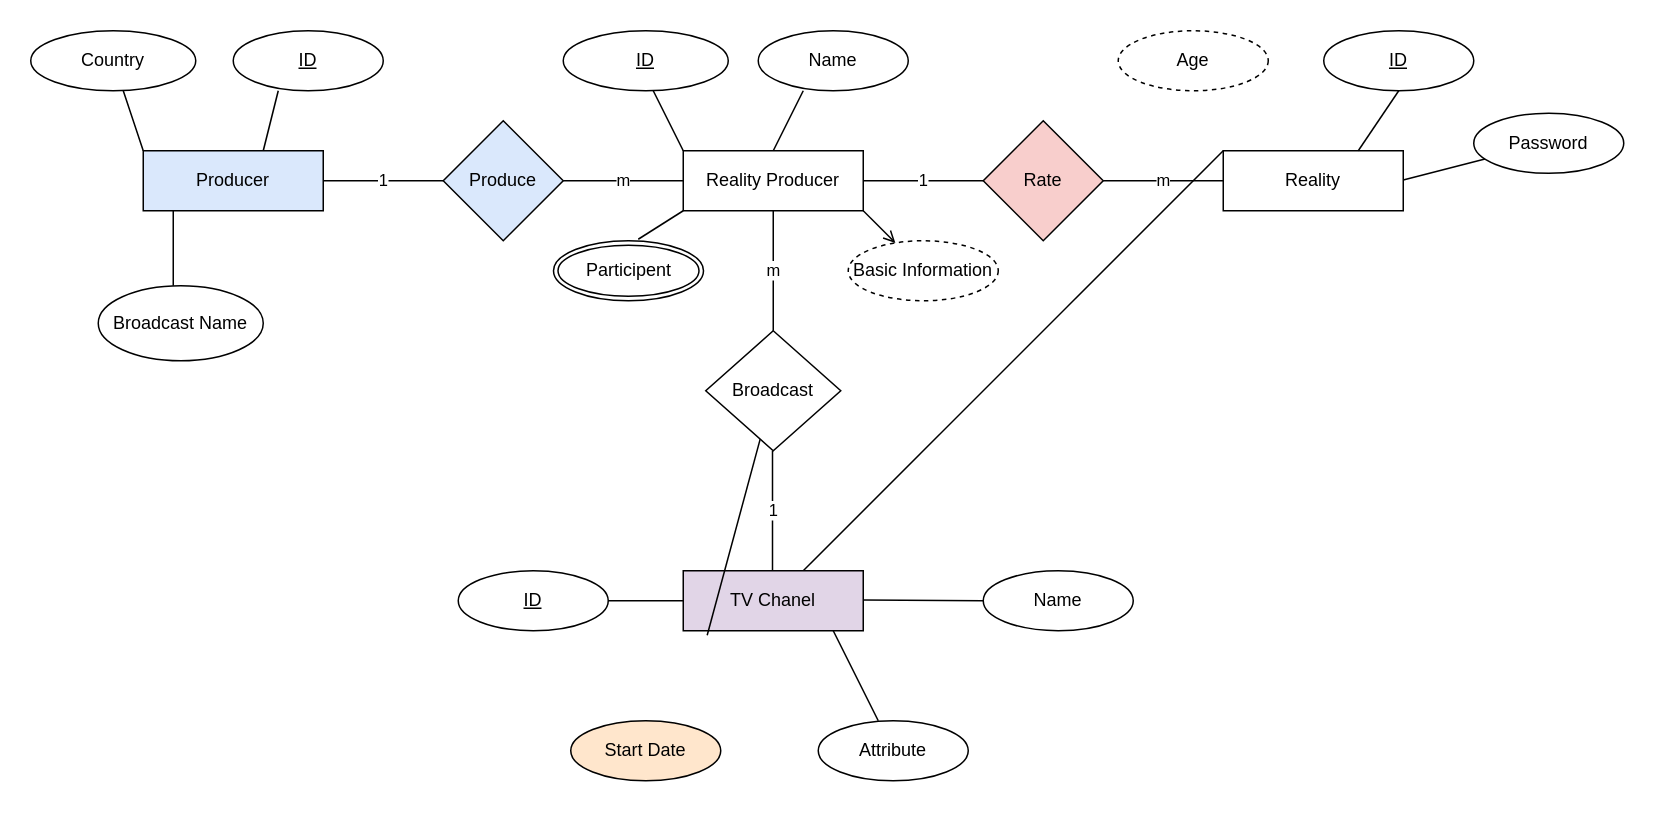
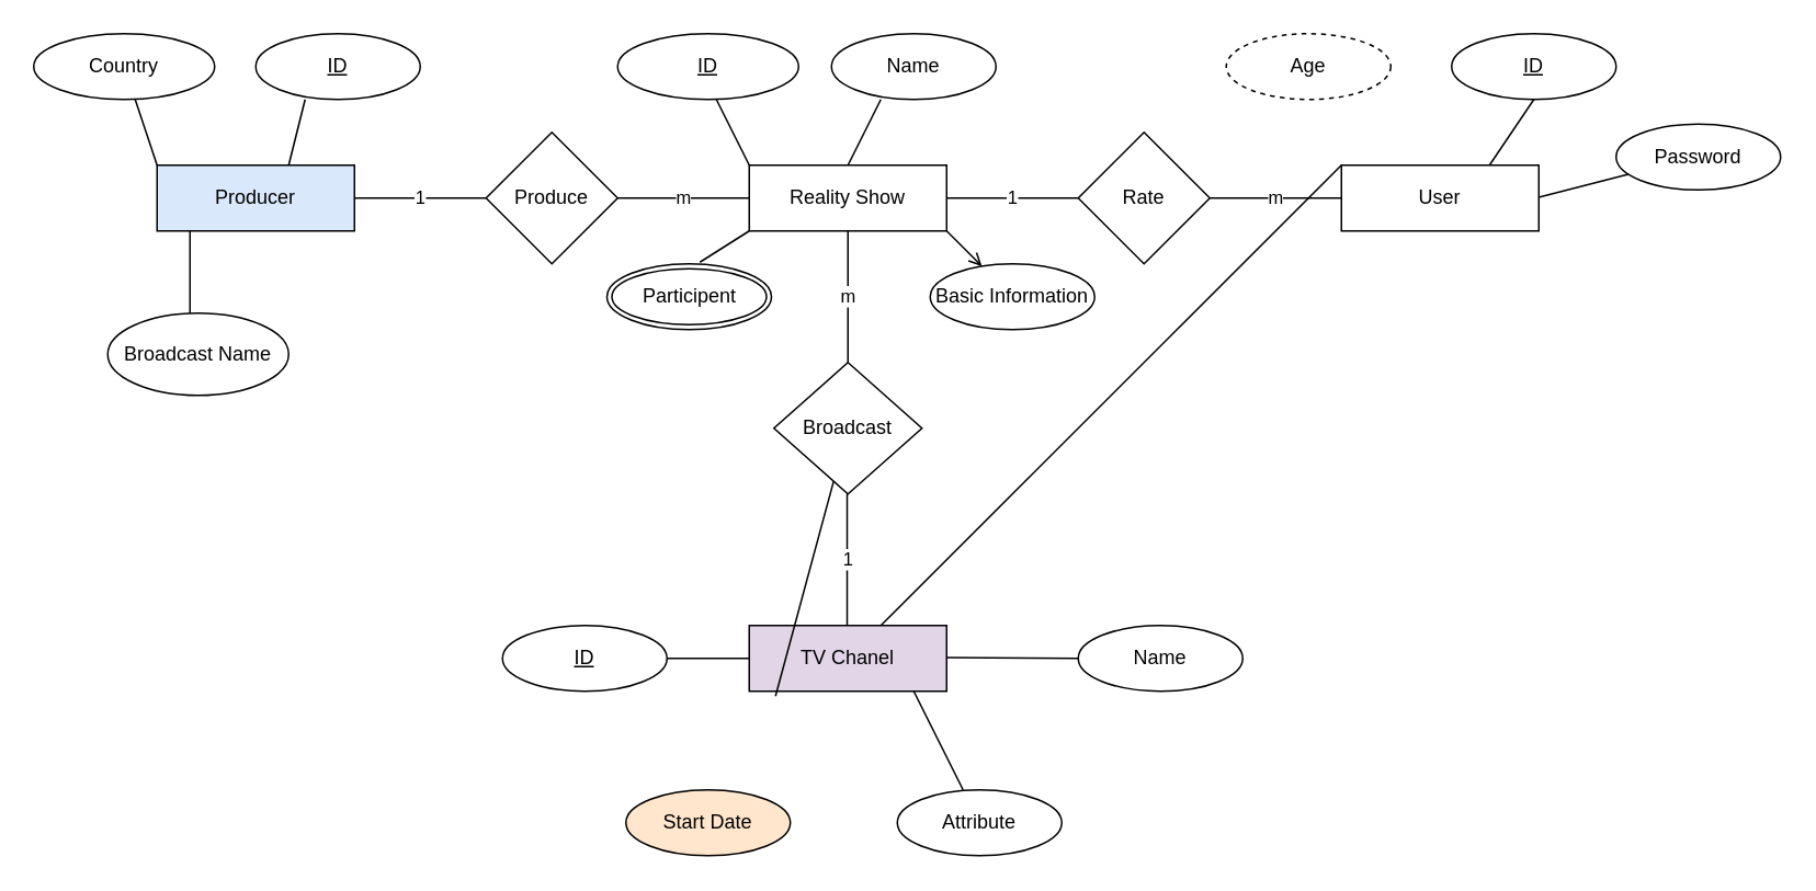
  <mxCell id="0" />
  <mxCell id="1" parent="0" />
  <mxCell id="2" value="Producer" style="rounded=0;whiteSpace=wrap;html=1;fillColor=#dae8fc;" parent="1" vertex="1"><mxGeometry x="95" y="100" width="120" height="40" as="geometry" /></mxCell>
  <mxCell id="3" value="" style="endArrow=none;html=1;rounded=0;" parent="1" target="4" edge="1"><mxGeometry width="50" height="50" relative="1" as="geometry"><mxPoint x="95" y="100" as="sourcePoint" /><mxPoint x="95" y="60" as="targetPoint" /></mxGeometry></mxCell>
  <mxCell id="4" value="Country" style="ellipse;whiteSpace=wrap;html=1;" parent="1" vertex="1"><mxGeometry x="20" y="20" width="110" height="40" as="geometry" /></mxCell>
  <mxCell id="5" value="" style="endArrow=none;html=1;rounded=0;" parent="1" edge="1"><mxGeometry width="50" height="50" relative="1" as="geometry"><mxPoint x="175" y="100" as="sourcePoint" /><mxPoint x="185" y="60" as="targetPoint" /></mxGeometry></mxCell>
  <mxCell id="6" value="&lt;u&gt;ID&lt;/u&gt;" style="ellipse;whiteSpace=wrap;html=1;" parent="1" vertex="1"><mxGeometry x="155" y="20" width="100" height="40" as="geometry" /></mxCell>
  <mxCell id="7" value="" style="endArrow=none;html=1;rounded=0;" parent="1" edge="1"><mxGeometry width="50" height="50" relative="1" as="geometry"><mxPoint x="115" y="140" as="sourcePoint" /><mxPoint x="115" y="190" as="targetPoint" /></mxGeometry></mxCell>
  <mxCell id="8" value="Broadcast Name" style="ellipse;whiteSpace=wrap;html=1;" parent="1" vertex="1"><mxGeometry x="65" y="190" width="110" height="50" as="geometry" /></mxCell>
  <mxCell id="9" value="1" style="endArrow=none;html=1;rounded=0;" parent="1" edge="1"><mxGeometry width="50" height="50" relative="1" as="geometry"><mxPoint x="215" y="120" as="sourcePoint" /><mxPoint x="295" y="120" as="targetPoint" /></mxGeometry></mxCell>
- <mxCell id="10" value="Produce" style="rhombus;whiteSpace=wrap;html=1;fillColor=#dae8fc;" parent="1" vertex="1"><mxGeometry x="295" y="80" width="80" height="80" as="geometry" /></mxCell>
+ <mxCell id="10" value="Produce" style="rhombus;whiteSpace=wrap;html=1;" parent="1" vertex="1"><mxGeometry x="295" y="80" width="80" height="80" as="geometry" /></mxCell>
  <mxCell id="11" value="m" style="endArrow=none;html=1;rounded=0;" parent="1" edge="1"><mxGeometry width="50" height="50" relative="1" as="geometry"><mxPoint x="375" y="120" as="sourcePoint" /><mxPoint x="455" y="120" as="targetPoint" /></mxGeometry></mxCell>
- <mxCell id="12" value="Reality Producer" style="rounded=0;whiteSpace=wrap;html=1;" parent="1" vertex="1"><mxGeometry x="455" y="100" width="120" height="40" as="geometry" /></mxCell>
+ <mxCell id="12" value="Reality Show" style="rounded=0;whiteSpace=wrap;html=1;" parent="1" vertex="1"><mxGeometry x="455" y="100" width="120" height="40" as="geometry" /></mxCell>
  <mxCell id="13" value="1" style="endArrow=none;html=1;rounded=0;" parent="1" edge="1"><mxGeometry width="50" height="50" relative="1" as="geometry"><mxPoint x="575" y="120" as="sourcePoint" /><mxPoint x="655" y="120" as="targetPoint" /></mxGeometry></mxCell>
- <mxCell id="14" value="Rate" style="rhombus;whiteSpace=wrap;html=1;fillColor=#f8cecc;" parent="1" vertex="1"><mxGeometry x="655" y="80" width="80" height="80" as="geometry" /></mxCell>
+ <mxCell id="14" value="Rate" style="rhombus;whiteSpace=wrap;html=1;" parent="1" vertex="1"><mxGeometry x="655" y="80" width="80" height="80" as="geometry" /></mxCell>
  <mxCell id="15" value="m" style="endArrow=none;html=1;rounded=0;" parent="1" edge="1"><mxGeometry width="50" height="50" relative="1" as="geometry"><mxPoint x="735" y="120" as="sourcePoint" /><mxPoint x="815" y="120" as="targetPoint" /></mxGeometry></mxCell>
- <mxCell id="16" value="Reality" style="rounded=0;whiteSpace=wrap;html=1;" parent="1" vertex="1"><mxGeometry x="815" y="100" width="120" height="40" as="geometry" /></mxCell>
+ <mxCell id="16" value="User" style="rounded=0;whiteSpace=wrap;html=1;" parent="1" vertex="1"><mxGeometry x="815" y="100" width="120" height="40" as="geometry" /></mxCell>
  <mxCell id="17" value="" style="endArrow=none;html=1;rounded=0;" parent="1" edge="1"><mxGeometry width="50" height="50" relative="1" as="geometry"><mxPoint x="455" y="100" as="sourcePoint" /><mxPoint x="435" y="60" as="targetPoint" /></mxGeometry></mxCell>
  <mxCell id="18" value="&lt;u&gt;ID&lt;/u&gt;" style="ellipse;whiteSpace=wrap;html=1;" parent="1" vertex="1"><mxGeometry x="375" y="20" width="110" height="40" as="geometry" /></mxCell>
  <mxCell id="19" value="" style="endArrow=none;html=1;rounded=0;" parent="1" edge="1"><mxGeometry width="50" height="50" relative="1" as="geometry"><mxPoint x="515" y="100" as="sourcePoint" /><mxPoint x="535" y="60" as="targetPoint" /></mxGeometry></mxCell>
  <mxCell id="20" value="Name" style="ellipse;whiteSpace=wrap;html=1;" parent="1" vertex="1"><mxGeometry x="505" y="20" width="100" height="40" as="geometry" /></mxCell>
  <mxCell id="21" value="Participent" style="ellipse;shape=doubleEllipse;margin=3;whiteSpace=wrap;html=1;align=center;" parent="1" vertex="1"><mxGeometry x="368.5" y="160" width="100" height="40" as="geometry" /></mxCell>
  <mxCell id="22" value="" style="endArrow=none;html=1;rounded=0;entryX=0;entryY=1;entryDx=0;entryDy=0;" parent="1" target="12" edge="1"><mxGeometry relative="1" as="geometry"><mxPoint x="425" y="159" as="sourcePoint" /><mxPoint x="475" y="159" as="targetPoint" /></mxGeometry></mxCell>
  <mxCell id="23" value="" style="endArrow=open;html=1;rounded=0;exitX=1;exitY=1;exitDx=0;exitDy=0;" parent="1" source="12" target="24" edge="1"><mxGeometry relative="1" as="geometry"><mxPoint x="555" y="160" as="sourcePoint" /><mxPoint x="595" y="170" as="targetPoint" /></mxGeometry></mxCell>
- <mxCell id="24" value="Basic Information" style="ellipse;whiteSpace=wrap;html=1;align=center;dashed=1;" parent="1" vertex="1"><mxGeometry x="565" y="160" width="100" height="40" as="geometry" /></mxCell>
+ <mxCell id="24" value="Basic Information" style="ellipse;whiteSpace=wrap;html=1;align=center;" parent="1" vertex="1"><mxGeometry x="565" y="160" width="100" height="40" as="geometry" /></mxCell>
  <mxCell id="25" value="" style="endArrow=none;html=1;rounded=0;exitX=0;exitY=0;exitDx=0;exitDy=0;" parent="1" source="16" target="34" edge="1"><mxGeometry relative="1" as="geometry"><mxPoint x="815" y="90" as="sourcePoint" /><mxPoint x="835" y="99" as="targetPoint" /></mxGeometry></mxCell>
  <mxCell id="26" value="Age" style="ellipse;whiteSpace=wrap;html=1;align=center;dashed=1;" parent="1" vertex="1"><mxGeometry x="745" y="20" width="100" height="40" as="geometry" /></mxCell>
  <mxCell id="27" value="ID" style="ellipse;whiteSpace=wrap;html=1;align=center;fontStyle=4;" parent="1" vertex="1"><mxGeometry x="882" y="20" width="100" height="40" as="geometry" /></mxCell>
  <mxCell id="28" value="" style="endArrow=none;html=1;rounded=0;entryX=0.5;entryY=1;entryDx=0;entryDy=0;" parent="1" target="27" edge="1"><mxGeometry relative="1" as="geometry"><mxPoint x="905" y="100" as="sourcePoint" /><mxPoint x="1065" y="100" as="targetPoint" /></mxGeometry></mxCell>
  <mxCell id="29" value="" style="endArrow=none;html=1;rounded=0;" parent="1" target="30" edge="1"><mxGeometry relative="1" as="geometry"><mxPoint x="935" y="119.5" as="sourcePoint" /><mxPoint x="995" y="120" as="targetPoint" /></mxGeometry></mxCell>
  <mxCell id="30" value="Password" style="ellipse;whiteSpace=wrap;html=1;align=center;" parent="1" vertex="1"><mxGeometry x="982" y="75" width="100" height="40" as="geometry" /></mxCell>
  <mxCell id="31" value="m" style="endArrow=none;html=1;rounded=0;exitX=0.5;exitY=1;exitDx=0;exitDy=0;" parent="1" source="12" edge="1"><mxGeometry relative="1" as="geometry"><mxPoint x="465" y="190" as="sourcePoint" /><mxPoint x="515" y="220" as="targetPoint" /></mxGeometry></mxCell>
  <mxCell id="32" value="Broadcast" style="shape=rhombus;perimeter=rhombusPerimeter;whiteSpace=wrap;html=1;align=center;" parent="1" vertex="1"><mxGeometry x="470" y="220" width="90" height="80" as="geometry" /></mxCell>
  <mxCell id="33" value="1" style="endArrow=none;html=1;rounded=0;" parent="1" edge="1"><mxGeometry relative="1" as="geometry"><mxPoint x="514.5" y="300" as="sourcePoint" /><mxPoint x="514.5" y="380" as="targetPoint" /></mxGeometry></mxCell>
  <mxCell id="34" value="TV Chanel" style="whiteSpace=wrap;html=1;align=center;fillColor=#e1d5e7;" parent="1" vertex="1"><mxGeometry x="455" y="380" width="120" height="40" as="geometry" /></mxCell>
  <mxCell id="35" value="" style="endArrow=none;html=1;rounded=0;exitX=0;exitY=0.5;exitDx=0;exitDy=0;" parent="1" source="34" target="36" edge="1"><mxGeometry relative="1" as="geometry"><mxPoint x="405" y="399.5" as="sourcePoint" /><mxPoint x="455" y="399.5" as="targetPoint" /></mxGeometry></mxCell>
  <mxCell id="36" value="ID" style="ellipse;whiteSpace=wrap;html=1;align=center;fontStyle=4;" parent="1" vertex="1"><mxGeometry x="305" y="380" width="100" height="40" as="geometry" /></mxCell>
  <mxCell id="37" value="" style="endArrow=none;html=1;rounded=0;" parent="1" edge="1"><mxGeometry relative="1" as="geometry"><mxPoint x="575" y="399.5" as="sourcePoint" /><mxPoint x="655" y="400" as="targetPoint" /></mxGeometry></mxCell>
  <mxCell id="38" value="Name" style="ellipse;whiteSpace=wrap;html=1;align=center;" parent="1" vertex="1"><mxGeometry x="655" y="380" width="100" height="40" as="geometry" /></mxCell>
  <mxCell id="39" value="" style="endArrow=none;html=1;rounded=0;exitX=0.133;exitY=1.075;exitDx=0;exitDy=0;exitPerimeter=0;" parent="1" source="34" target="32" edge="1"><mxGeometry relative="1" as="geometry"><mxPoint x="469" y="440" as="sourcePoint" /><mxPoint x="471" y="500" as="targetPoint" /></mxGeometry></mxCell>
  <mxCell id="40" value="Start Date" style="ellipse;whiteSpace=wrap;html=1;align=center;fillColor=#ffe6cc;" parent="1" vertex="1"><mxGeometry x="380" y="480" width="100" height="40" as="geometry" /></mxCell>
  <mxCell id="41" value="" style="endArrow=none;html=1;rounded=0;" parent="1" edge="1"><mxGeometry relative="1" as="geometry"><mxPoint x="555" y="420" as="sourcePoint" /><mxPoint x="585" y="480" as="targetPoint" /></mxGeometry></mxCell>
  <mxCell id="42" value="Attribute" style="ellipse;whiteSpace=wrap;html=1;align=center;" parent="1" vertex="1"><mxGeometry x="545" y="480" width="100" height="40" as="geometry" /></mxCell>
